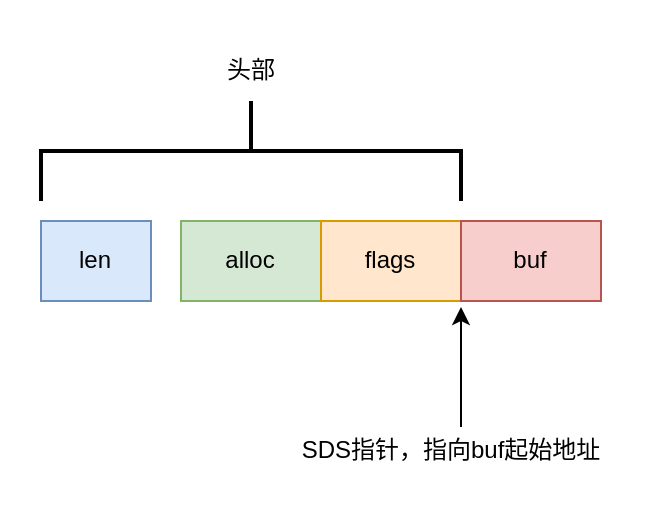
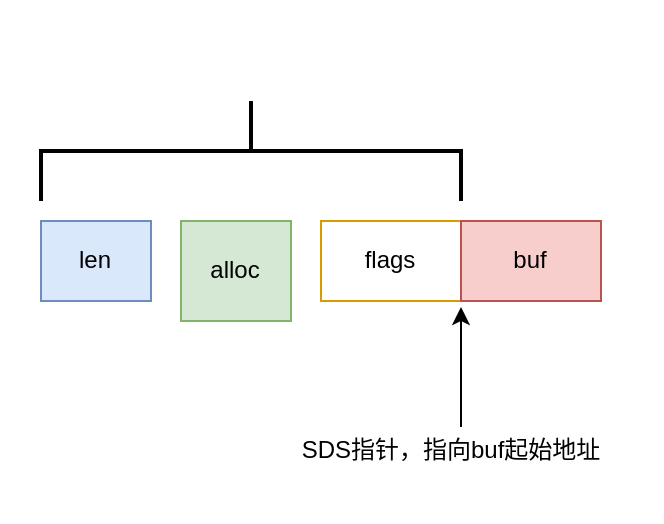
  <mxCell id="0" />
  <mxCell id="1" parent="0" />
  <mxCell id="2" value="len" style="rounded=0;whiteSpace=wrap;html=1;fillColor=#dae8fc;strokeColor=#6c8ebf;" vertex="1" parent="1"><mxGeometry x="20" y="110" width="55" height="40" as="geometry" /></mxCell>
- <mxCell id="3" value="alloc" style="rounded=0;whiteSpace=wrap;html=1;fillColor=#d5e8d4;strokeColor=#82b366;" vertex="1" parent="1"><mxGeometry x="90" y="110" width="70" height="40" as="geometry" /></mxCell>
- <mxCell id="4" value="flags" style="rounded=0;whiteSpace=wrap;html=1;fillColor=#ffe6cc;strokeColor=#d79b00;" vertex="1" parent="1"><mxGeometry x="160" y="110" width="70" height="40" as="geometry" /></mxCell>
+ <mxCell id="3" value="alloc" style="rounded=0;whiteSpace=wrap;html=1;fillColor=#d5e8d4;strokeColor=#82b366;" vertex="1" parent="1"><mxGeometry x="90" y="110" width="55" height="50" as="geometry" /></mxCell>
+ <mxCell id="4" value="flags" style="rounded=0;whiteSpace=wrap;html=1;fillColor=#ffffff;strokeColor=#d79b00;" vertex="1" parent="1"><mxGeometry x="160" y="110" width="70" height="40" as="geometry" /></mxCell>
  <mxCell id="5" value="buf" style="rounded=0;whiteSpace=wrap;html=1;fillColor=#f8cecc;strokeColor=#b85450;" vertex="1" parent="1"><mxGeometry x="230" y="110" width="70" height="40" as="geometry" /></mxCell>
  <mxCell id="6" value="" style="endArrow=classic;html=1;rounded=0;" edge="1" parent="1"><mxGeometry width="50" height="50" relative="1" as="geometry"><mxPoint x="230" y="213" as="sourcePoint" /><mxPoint x="230" y="153" as="targetPoint" /></mxGeometry></mxCell>
  <mxCell id="7" value="SDS指针，指向buf起始地址" style="text;html=1;align=center;verticalAlign=middle;resizable=0;points=[];autosize=1;strokeColor=none;fillColor=none;" vertex="1" parent="1"><mxGeometry x="140" y="210" width="170" height="30" as="geometry" /></mxCell>
  <mxCell id="8" value="" style="strokeWidth=2;html=1;shape=mxgraph.flowchart.annotation_2;align=left;labelPosition=right;pointerEvents=1;direction=south;" vertex="1" parent="1"><mxGeometry x="20" y="50" width="210" height="50" as="geometry" /></mxCell>
- <mxCell id="9" value="头部" style="text;html=1;align=center;verticalAlign=middle;resizable=0;points=[];autosize=1;strokeColor=none;fillColor=none;" vertex="1" parent="1"><mxGeometry x="100" y="20" width="50" height="30" as="geometry" /></mxCell>
